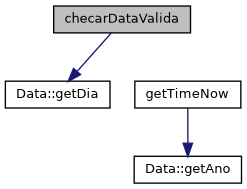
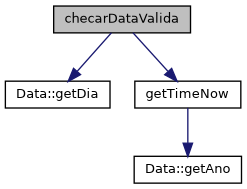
  digraph {
    rankdir=TB
    node [color=black fillcolor=white fontname=Helvetica fontsize=10 shape=record style=filled]
    edge [color=midnightblue fontname=Helvetica fontsize=10 labelfontname=Helvetica labelfontsize=10 style=solid]
    n1 [fillcolor=grey75 fontcolor=black height=0.2 label=checarDataValida width=0.4]
    n2 [height=0.2 label="Data::getDia" width=0.4]
    n3 [height=0.2 label=getTimeNow width=0.4]
    n4 [height=0.2 label="Data::getAno" width=0.4]
    n1 -> n2
+   n1 -> n3
    n3 -> n4
  }
